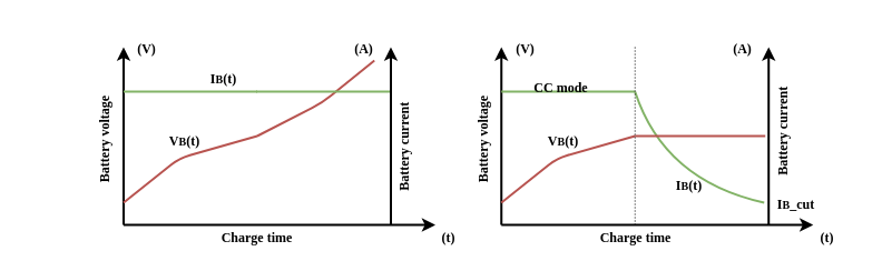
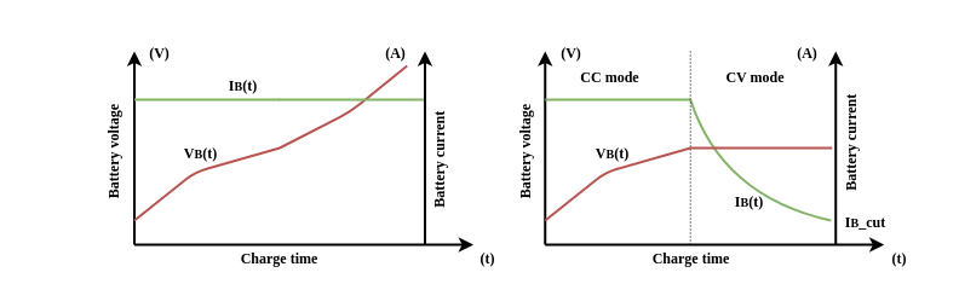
  <mxCell id="0" />
  <mxCell id="1" parent="0" />
  <mxCell id="2" value="" style="endArrow=classic;html=1;rounded=1;strokeColor=#000000;strokeWidth=2;fontFamily=Comic Sans MS;fontSize=13;fontColor=#000000;" edge="1" parent="1"><mxGeometry width="50" height="50" relative="1" as="geometry"><mxPoint x="449.74" y="200" as="sourcePoint" /><mxPoint x="449.74" y="40" as="targetPoint" /></mxGeometry></mxCell>
  <mxCell id="3" value="" style="endArrow=classic;html=1;rounded=1;strokeColor=#000000;strokeWidth=2;fontFamily=Comic Sans MS;fontSize=13;fontColor=#000000;" edge="1" parent="1"><mxGeometry width="50" height="50" relative="1" as="geometry"><mxPoint x="449.74" y="200" as="sourcePoint" /><mxPoint x="729.74" y="200" as="targetPoint" /></mxGeometry></mxCell>
  <mxCell id="4" value="" style="endArrow=none;html=1;rounded=1;strokeColor=#82b366;strokeWidth=2;fontFamily=Comic Sans MS;fontSize=13;fontColor=#000000;fillColor=#d5e8d4;" edge="1" parent="1"><mxGeometry width="50" height="50" relative="1" as="geometry"><mxPoint x="449.74" y="80" as="sourcePoint" /><mxPoint x="569.74" y="80" as="targetPoint" /></mxGeometry></mxCell>
  <mxCell id="5" value="" style="endArrow=none;html=1;strokeColor=#82b366;strokeWidth=2;fontFamily=Comic Sans MS;fontSize=13;fontColor=#000000;curved=1;fillColor=#d5e8d4;" edge="1" parent="1"><mxGeometry width="50" height="50" relative="1" as="geometry"><mxPoint x="569.74" y="80" as="sourcePoint" /><mxPoint x="685.74" y="180" as="targetPoint" /><Array as="points"><mxPoint x="595.74" y="160" /></Array></mxGeometry></mxCell>
  <mxCell id="6" value="" style="endArrow=classic;html=1;rounded=1;strokeColor=#000000;strokeWidth=2;fontFamily=Comic Sans MS;fontSize=13;fontColor=#000000;" edge="1" parent="1"><mxGeometry width="50" height="50" relative="1" as="geometry"><mxPoint x="689.74" y="200" as="sourcePoint" /><mxPoint x="689.74" y="40" as="targetPoint" /></mxGeometry></mxCell>
  <mxCell id="7" value="" style="endArrow=none;html=1;strokeColor=#b85450;strokeWidth=2;fontFamily=Comic Sans MS;fontSize=13;fontColor=#000000;rounded=1;fillColor=#f8cecc;" edge="1" parent="1"><mxGeometry width="50" height="50" relative="1" as="geometry"><mxPoint x="449.74" y="180" as="sourcePoint" /><mxPoint x="569.74" y="120" as="targetPoint" /><Array as="points"><mxPoint x="499.74" y="140" /></Array></mxGeometry></mxCell>
  <mxCell id="8" value="" style="endArrow=none;html=1;rounded=1;strokeColor=#b85450;strokeWidth=2;fontFamily=Comic Sans MS;fontSize=13;fontColor=#000000;fillColor=#f8cecc;" edge="1" parent="1"><mxGeometry width="50" height="50" relative="1" as="geometry"><mxPoint x="569.74" y="120" as="sourcePoint" /><mxPoint x="686.74" y="120" as="targetPoint" /></mxGeometry></mxCell>
  <mxCell id="9" value="" style="endArrow=none;dashed=1;html=1;rounded=1;strokeColor=#000000;strokeWidth=1;fontFamily=Comic Sans MS;fontSize=13;fontColor=#000000;dashPattern=1 2;" edge="1" parent="1"><mxGeometry width="50" height="50" relative="1" as="geometry"><mxPoint x="569.74" y="200" as="sourcePoint" /><mxPoint x="569.74" y="40" as="targetPoint" /></mxGeometry></mxCell>
- <mxCell id="10" value="&lt;font face=&quot;Comic Sans MS&quot;&gt;&lt;b style=&quot;font-size: 12px;&quot;&gt;CC mode&lt;/b&gt;&lt;/font&gt;" style="text;html=1;strokeColor=none;fillColor=none;align=center;verticalAlign=middle;whiteSpace=wrap;rounded=0;strokeWidth=2;fontFamily=Courier New;fontSize=50;" vertex="1" parent="1"><mxGeometry x="475.5" y="55" width="55" height="20" as="geometry" /></mxCell>
+ <mxCell id="10" value="&lt;font face=&quot;Comic Sans MS&quot;&gt;&lt;b style=&quot;font-size: 12px;&quot;&gt;CC mode&lt;/b&gt;&lt;/font&gt;" style="text;html=1;strokeColor=none;fillColor=none;align=center;verticalAlign=middle;whiteSpace=wrap;rounded=0;strokeWidth=2;fontFamily=Courier New;fontSize=50;" vertex="1" parent="1"><mxGeometry x="475.5" y="40" width="55" height="20" as="geometry" /></mxCell>
+ <mxCell id="11" value="&lt;font face=&quot;Comic Sans MS&quot;&gt;&lt;b style=&quot;font-size: 12px;&quot;&gt;CV mode&lt;/b&gt;&lt;/font&gt;" style="text;html=1;strokeColor=none;fillColor=none;align=center;verticalAlign=middle;whiteSpace=wrap;rounded=0;strokeWidth=2;fontFamily=Courier New;fontSize=50;" vertex="1" parent="1"><mxGeometry x="595.5" y="40" width="55" height="20" as="geometry" /></mxCell>
  <mxCell id="12" value="&lt;font face=&quot;Comic Sans MS&quot;&gt;&lt;b style=&quot;font-size: 12px;&quot;&gt;I&lt;/b&gt;&lt;b style=&quot;font-size: 10px;&quot;&gt;B&lt;/b&gt;&lt;b style=&quot;font-size: 12px;&quot;&gt;_cut&lt;/b&gt;&lt;/font&gt;" style="text;html=1;strokeColor=none;fillColor=none;align=center;verticalAlign=middle;whiteSpace=wrap;rounded=0;strokeWidth=2;fontFamily=Courier New;fontSize=50;" vertex="1" parent="1"><mxGeometry x="687" y="160" width="55" height="20" as="geometry" /></mxCell>
  <mxCell id="13" value="&lt;font face=&quot;Comic Sans MS&quot;&gt;&lt;b style=&quot;font-size: 12px;&quot;&gt;Charge time&lt;/b&gt;&lt;/font&gt;" style="text;html=1;strokeColor=none;fillColor=none;align=center;verticalAlign=middle;whiteSpace=wrap;rounded=0;strokeWidth=2;fontFamily=Courier New;fontSize=50;" vertex="1" parent="1"><mxGeometry x="508.62" y="190" width="123" height="20" as="geometry" /></mxCell>
  <mxCell id="14" value="&lt;font face=&quot;Comic Sans MS&quot;&gt;&lt;b style=&quot;font-size: 12px;&quot;&gt;(t)&lt;/b&gt;&lt;/font&gt;" style="text;html=1;strokeColor=none;fillColor=none;align=center;verticalAlign=middle;whiteSpace=wrap;rounded=0;strokeWidth=2;fontFamily=Courier New;fontSize=50;" vertex="1" parent="1"><mxGeometry x="714.74" y="190" width="55" height="20" as="geometry" /></mxCell>
  <mxCell id="15" value="&lt;font face=&quot;Comic Sans MS&quot;&gt;&lt;b style=&quot;font-size: 12px;&quot;&gt;V&lt;/b&gt;&lt;b style=&quot;font-size: 10px;&quot;&gt;B&lt;/b&gt;&lt;/font&gt;&lt;b style=&quot;font-family: &amp;quot;Comic Sans MS&amp;quot;; font-size: 12px;&quot;&gt;(t)&lt;/b&gt;" style="text;html=1;strokeColor=none;fillColor=none;align=center;verticalAlign=middle;whiteSpace=wrap;rounded=0;strokeWidth=2;fontFamily=Courier New;fontSize=50;" vertex="1" parent="1"><mxGeometry x="477.74" y="103" width="55" height="20" as="geometry" /></mxCell>
  <mxCell id="16" value="&lt;font face=&quot;Comic Sans MS&quot;&gt;&lt;b style=&quot;font-size: 12px;&quot;&gt;I&lt;/b&gt;&lt;b style=&quot;font-size: 10px;&quot;&gt;B&lt;/b&gt;&lt;/font&gt;&lt;b style=&quot;font-family: &amp;quot;Comic Sans MS&amp;quot;; font-size: 12px;&quot;&gt;(t)&lt;/b&gt;" style="text;html=1;strokeColor=none;fillColor=none;align=center;verticalAlign=middle;whiteSpace=wrap;rounded=0;strokeWidth=2;fontFamily=Courier New;fontSize=50;" vertex="1" parent="1"><mxGeometry x="590.74" y="143" width="55" height="20" as="geometry" /></mxCell>
  <mxCell id="17" value="" style="endArrow=classic;html=1;rounded=1;strokeColor=#000000;strokeWidth=2;fontFamily=Comic Sans MS;fontSize=13;fontColor=#000000;" edge="1" parent="1"><mxGeometry width="50" height="50" relative="1" as="geometry"><mxPoint x="110.48" y="200" as="sourcePoint" /><mxPoint x="110.48" y="40" as="targetPoint" /></mxGeometry></mxCell>
  <mxCell id="18" value="" style="endArrow=classic;html=1;rounded=1;strokeColor=#000000;strokeWidth=2;fontFamily=Comic Sans MS;fontSize=13;fontColor=#000000;" edge="1" parent="1"><mxGeometry width="50" height="50" relative="1" as="geometry"><mxPoint x="110.48" y="200" as="sourcePoint" /><mxPoint x="390.48" y="200" as="targetPoint" /></mxGeometry></mxCell>
  <mxCell id="19" value="" style="endArrow=none;html=1;rounded=1;strokeColor=#82b366;strokeWidth=2;fontFamily=Comic Sans MS;fontSize=13;fontColor=#000000;fillColor=#d5e8d4;" edge="1" parent="1"><mxGeometry width="50" height="50" relative="1" as="geometry"><mxPoint x="110.48" y="80" as="sourcePoint" /><mxPoint x="230.48" y="80" as="targetPoint" /></mxGeometry></mxCell>
  <mxCell id="20" value="" style="endArrow=classic;html=1;rounded=1;strokeColor=#000000;strokeWidth=2;fontFamily=Comic Sans MS;fontSize=13;fontColor=#000000;" edge="1" parent="1"><mxGeometry width="50" height="50" relative="1" as="geometry"><mxPoint x="350.48" y="200" as="sourcePoint" /><mxPoint x="350.48" y="40" as="targetPoint" /></mxGeometry></mxCell>
  <mxCell id="21" value="" style="endArrow=none;html=1;strokeColor=#b85450;strokeWidth=2;fontFamily=Comic Sans MS;fontSize=13;fontColor=#000000;rounded=1;fillColor=#f8cecc;" edge="1" parent="1"><mxGeometry width="50" height="50" relative="1" as="geometry"><mxPoint x="110.48" y="180" as="sourcePoint" /><mxPoint x="230.48" y="120" as="targetPoint" /><Array as="points"><mxPoint x="160.48" y="140" /></Array></mxGeometry></mxCell>
  <mxCell id="22" value="" style="endArrow=none;html=1;rounded=1;strokeColor=#b85450;strokeWidth=2;fontFamily=Comic Sans MS;fontSize=13;fontColor=#000000;fillColor=#f8cecc;" edge="1" parent="1"><mxGeometry width="50" height="50" relative="1" as="geometry"><mxPoint x="230.48" y="120" as="sourcePoint" /><mxPoint x="335.74" y="52" as="targetPoint" /><Array as="points"><mxPoint x="288.74" y="90" /></Array></mxGeometry></mxCell>
  <mxCell id="23" value="&lt;font face=&quot;Comic Sans MS&quot;&gt;&lt;b style=&quot;font-size: 12px;&quot;&gt;Charge time&lt;/b&gt;&lt;/font&gt;" style="text;html=1;strokeColor=none;fillColor=none;align=center;verticalAlign=middle;whiteSpace=wrap;rounded=0;strokeWidth=2;fontFamily=Courier New;fontSize=50;" vertex="1" parent="1"><mxGeometry x="169.36" y="190" width="123" height="20" as="geometry" /></mxCell>
  <mxCell id="24" value="&lt;font face=&quot;Comic Sans MS&quot;&gt;&lt;b style=&quot;font-size: 12px;&quot;&gt;(t)&lt;/b&gt;&lt;/font&gt;" style="text;html=1;strokeColor=none;fillColor=none;align=center;verticalAlign=middle;whiteSpace=wrap;rounded=0;strokeWidth=2;fontFamily=Courier New;fontSize=50;" vertex="1" parent="1"><mxGeometry x="375.48" y="190" width="55" height="20" as="geometry" /></mxCell>
  <mxCell id="25" value="&lt;font face=&quot;Comic Sans MS&quot;&gt;&lt;b style=&quot;font-size: 12px;&quot;&gt;Battery voltage&lt;/b&gt;&lt;/font&gt;" style="text;html=1;strokeColor=none;fillColor=none;align=center;verticalAlign=middle;whiteSpace=wrap;rounded=0;strokeWidth=2;fontFamily=Courier New;fontSize=50;rotation=-90;" vertex="1" parent="1"><mxGeometry x="20" y="113" width="123" height="20" as="geometry" /></mxCell>
  <mxCell id="26" value="&lt;font face=&quot;Comic Sans MS&quot;&gt;&lt;b style=&quot;font-size: 12px;&quot;&gt;Battery current&lt;/b&gt;&lt;/font&gt;" style="text;html=1;strokeColor=none;fillColor=none;align=center;verticalAlign=middle;whiteSpace=wrap;rounded=0;strokeWidth=2;fontFamily=Courier New;fontSize=50;rotation=-90;" vertex="1" parent="1"><mxGeometry x="289.74" y="120" width="123" height="20" as="geometry" /></mxCell>
  <mxCell id="27" value="&lt;font face=&quot;Comic Sans MS&quot;&gt;&lt;b style=&quot;font-size: 12px;&quot;&gt;V&lt;/b&gt;&lt;b style=&quot;font-size: 10px;&quot;&gt;B&lt;/b&gt;&lt;/font&gt;&lt;b style=&quot;font-family: &amp;quot;Comic Sans MS&amp;quot;; font-size: 12px;&quot;&gt;(t)&lt;/b&gt;" style="text;html=1;strokeColor=none;fillColor=none;align=center;verticalAlign=middle;whiteSpace=wrap;rounded=0;strokeWidth=2;fontFamily=Courier New;fontSize=50;" vertex="1" parent="1"><mxGeometry x="138.48" y="103" width="55" height="20" as="geometry" /></mxCell>
  <mxCell id="28" value="&lt;font face=&quot;Comic Sans MS&quot;&gt;&lt;b style=&quot;font-size: 12px;&quot;&gt;I&lt;/b&gt;&lt;b style=&quot;font-size: 10px;&quot;&gt;B&lt;/b&gt;&lt;/font&gt;&lt;b style=&quot;font-family: &amp;quot;Comic Sans MS&amp;quot;; font-size: 12px;&quot;&gt;(t)&lt;/b&gt;" style="text;html=1;strokeColor=none;fillColor=none;align=center;verticalAlign=middle;whiteSpace=wrap;rounded=0;strokeWidth=2;fontFamily=Courier New;fontSize=50;" vertex="1" parent="1"><mxGeometry x="172.74" y="47" width="55" height="20" as="geometry" /></mxCell>
  <mxCell id="29" value="" style="endArrow=none;html=1;rounded=1;strokeColor=#82b366;strokeWidth=2;fontFamily=Comic Sans MS;fontSize=13;fontColor=#000000;fillColor=#d5e8d4;" edge="1" parent="1"><mxGeometry width="50" height="50" relative="1" as="geometry"><mxPoint x="229.5" y="80" as="sourcePoint" /><mxPoint x="349.5" y="80" as="targetPoint" /></mxGeometry></mxCell>
  <mxCell id="30" value="&lt;font face=&quot;Comic Sans MS&quot;&gt;&lt;span style=&quot;font-size: 12px;&quot;&gt;&lt;b&gt;(A)&lt;/b&gt;&lt;/span&gt;&lt;/font&gt;" style="text;html=1;strokeColor=none;fillColor=none;align=center;verticalAlign=middle;whiteSpace=wrap;rounded=0;strokeWidth=2;fontFamily=Courier New;fontSize=50;" vertex="1" parent="1"><mxGeometry x="638.74" y="20" width="55" height="20" as="geometry" /></mxCell>
  <mxCell id="31" value="&lt;font face=&quot;Comic Sans MS&quot;&gt;&lt;span style=&quot;font-size: 12px;&quot;&gt;&lt;b&gt;(V)&lt;/b&gt;&lt;/span&gt;&lt;/font&gt;" style="text;html=1;strokeColor=none;fillColor=none;align=center;verticalAlign=middle;whiteSpace=wrap;rounded=0;strokeWidth=2;fontFamily=Courier New;fontSize=50;" vertex="1" parent="1"><mxGeometry x="443.74" y="20" width="55" height="20" as="geometry" /></mxCell>
  <mxCell id="32" value="&lt;font face=&quot;Comic Sans MS&quot;&gt;&lt;span style=&quot;font-size: 12px;&quot;&gt;&lt;b&gt;(A)&lt;/b&gt;&lt;/span&gt;&lt;/font&gt;" style="text;html=1;strokeColor=none;fillColor=none;align=center;verticalAlign=middle;whiteSpace=wrap;rounded=0;strokeWidth=2;fontFamily=Courier New;fontSize=50;" vertex="1" parent="1"><mxGeometry x="298.74" y="20" width="55" height="20" as="geometry" /></mxCell>
  <mxCell id="33" value="&lt;font face=&quot;Comic Sans MS&quot;&gt;&lt;span style=&quot;font-size: 12px;&quot;&gt;&lt;b&gt;(V)&lt;/b&gt;&lt;/span&gt;&lt;/font&gt;" style="text;html=1;strokeColor=none;fillColor=none;align=center;verticalAlign=middle;whiteSpace=wrap;rounded=0;strokeWidth=2;fontFamily=Courier New;fontSize=50;" vertex="1" parent="1"><mxGeometry x="103.74" y="20" width="55" height="20" as="geometry" /></mxCell>
  <mxCell id="34" value="&lt;font face=&quot;Comic Sans MS&quot;&gt;&lt;b style=&quot;font-size: 12px;&quot;&gt;Battery current&lt;/b&gt;&lt;/font&gt;" style="text;html=1;strokeColor=none;fillColor=none;align=center;verticalAlign=middle;whiteSpace=wrap;rounded=0;strokeWidth=2;fontFamily=Courier New;fontSize=50;rotation=-90;" vertex="1" parent="1"><mxGeometry x="629.74" y="106" width="123" height="20" as="geometry" /></mxCell>
  <mxCell id="35" value="&lt;font face=&quot;Comic Sans MS&quot;&gt;&lt;b style=&quot;font-size: 12px;&quot;&gt;Battery voltage&lt;/b&gt;&lt;/font&gt;" style="text;html=1;strokeColor=none;fillColor=none;align=center;verticalAlign=middle;whiteSpace=wrap;rounded=0;strokeWidth=2;fontFamily=Courier New;fontSize=50;rotation=-90;" vertex="1" parent="1"><mxGeometry x="360" y="113" width="123" height="20" as="geometry" /></mxCell>
